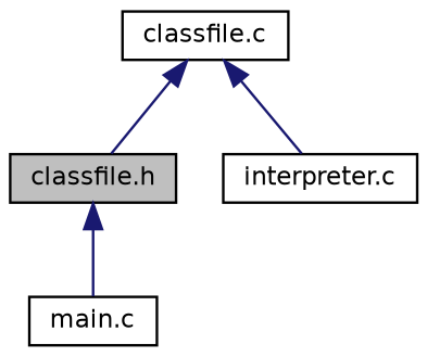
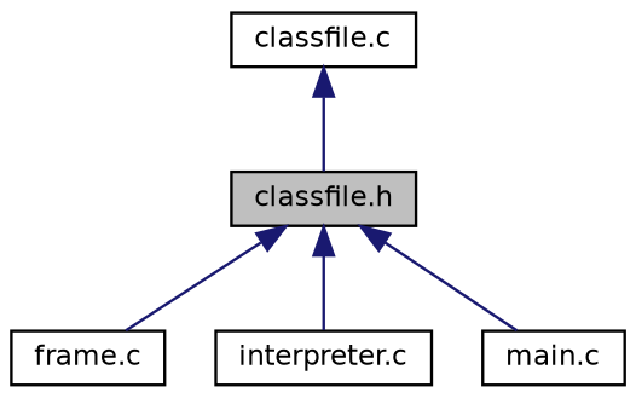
  digraph {
    node [color=black fillcolor=white fontname=Helvetica fontsize=10 shape=record style=filled]
    edge [color=midnightblue dir=back fontname=Helvetica fontsize=10 labelfontname=Helvetica labelfontsize=10 style=solid]
    n1 [fillcolor=grey75 fontcolor=black height=0.2 label="classfile.h" width=0.4]
+   n2 [height=0.2 label="frame.c" width=0.4]
    n3 [height=0.2 label="interpreter.c" width=0.4]
    n4 [height=0.2 label="main.c" width=0.4]
    n5 [height=0.2 label="classfile.c" width=0.4]
-   n5 -> n3
+   n1 -> n2
+   n1 -> n3
    n1 -> n4
    n5 -> n1
  }
